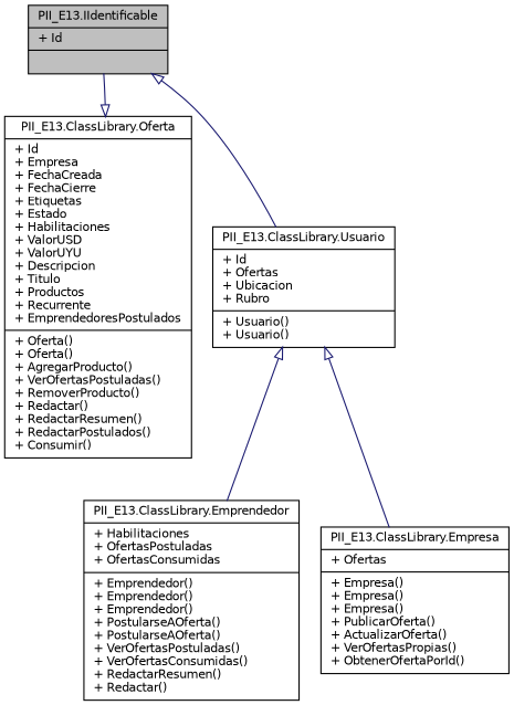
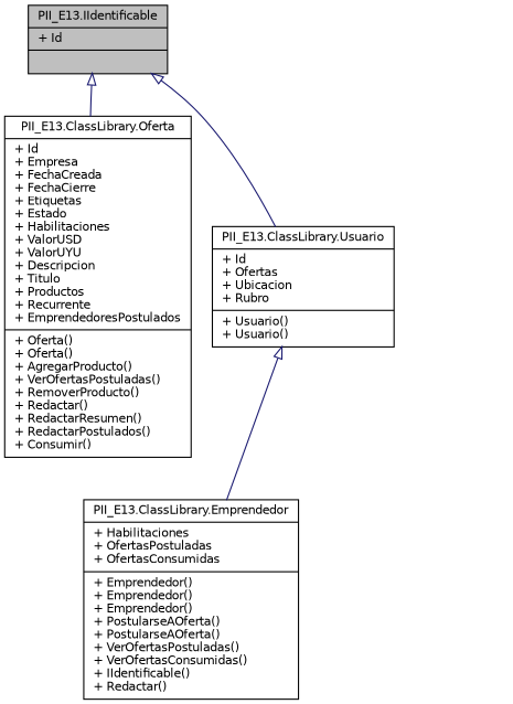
  digraph {
    node [color=black fillcolor=white fontname=Helvetica fontsize=10 shape=record style=filled]
    edge [arrowtail=onormal color=midnightblue dir=back fontname=Helvetica fontsize=10 labelfontname=Helvetica labelfontsize=10 style=solid]
    n1 [fillcolor=grey75 fontcolor=black height=0.2 label="{PII_E13.IIdentificable\n|+ Id\l|}" width=0.4]
    n2 [height=0.2 label="{PII_E13.ClassLibrary.Oferta\n|+ Id\l+ Empresa\l+ FechaCreada\l+ FechaCierre\l+ Etiquetas\l+ Estado\l+ Habilitaciones\l+ ValorUSD\l+ ValorUYU\l+ Descripcion\l+ Titulo\l+ Productos\l+ Recurrente\l+ EmprendedoresPostulados\l|+ Oferta()\l+ Oferta()\l+ AgregarProducto()\l+ VerOfertasPostuladas()\l+ RemoverProducto()\l+ Redactar()\l+ RedactarResumen()\l+ RedactarPostulados()\l+ Consumir()\l}" width=0.4]
    n3 [height=0.2 label="{PII_E13.ClassLibrary.Usuario\n|+ Id\l+ Ofertas\l+ Ubicacion\l+ Rubro\l|+ Usuario()\l+ Usuario()\l}" width=0.4]
-   n4 [height=0.2 label="{PII_E13.ClassLibrary.Emprendedor\n|+ Habilitaciones\l+ OfertasPostuladas\l+ OfertasConsumidas\l|+ Emprendedor()\l+ Emprendedor()\l+ Emprendedor()\l+ PostularseAOferta()\l+ PostularseAOferta()\l+ VerOfertasPostuladas()\l+ VerOfertasConsumidas()\l+ RedactarResumen()\l+ Redactar()\l}" width=0.4]
-   n5 [height=0.2 label="{PII_E13.ClassLibrary.Empresa\n|+ Ofertas\l|+ Empresa()\l+ Empresa()\l+ Empresa()\l+ PublicarOferta()\l+ ActualizarOferta()\l+ VerOfertasPropias()\l+ ObtenerOfertaPorId()\l}" width=0.4]
-   n2 -> n1
+   n4 [height=0.2 label="{PII_E13.ClassLibrary.Emprendedor\n|+ Habilitaciones\l+ OfertasPostuladas\l+ OfertasConsumidas\l|+ Emprendedor()\l+ Emprendedor()\l+ Emprendedor()\l+ PostularseAOferta()\l+ PostularseAOferta()\l+ VerOfertasPostuladas()\l+ VerOfertasConsumidas()\l+ IIdentificable()\l+ Redactar()\l}" width=0.4]
+   n1 -> n2
    n1 -> n3
    n3 -> n4
-   n3 -> n5
  }
